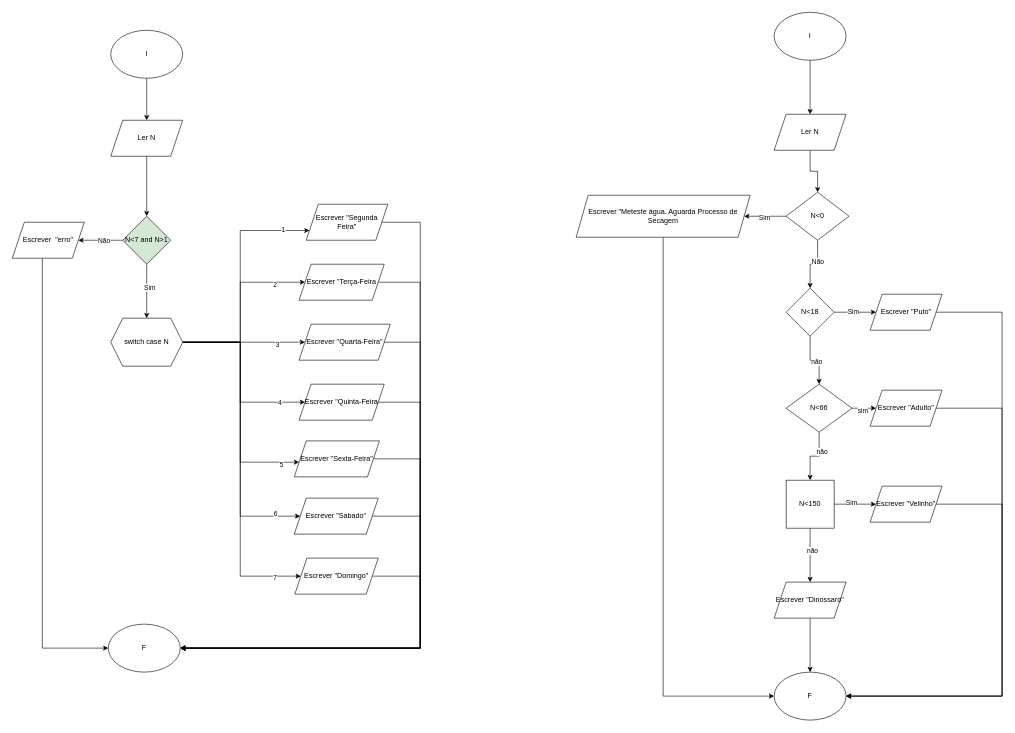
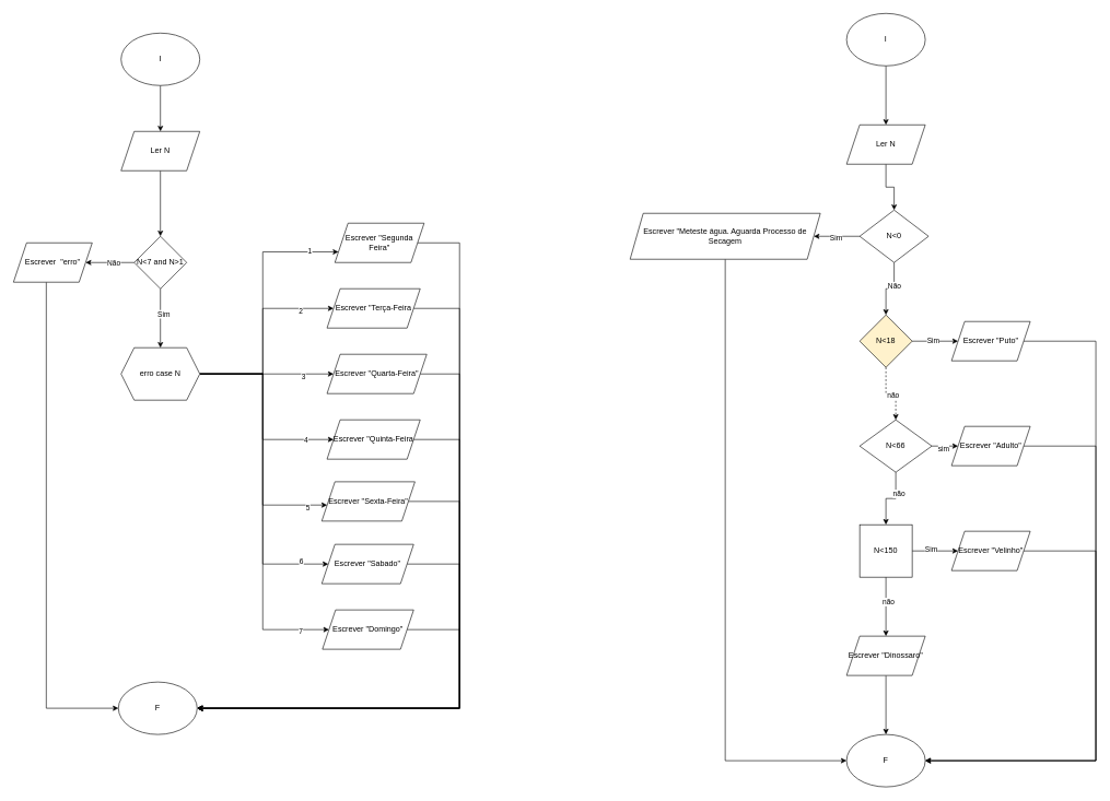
  <mxCell id="0" />
  <mxCell id="1" parent="0" />
  <mxCell id="2" value="" style="edgeStyle=orthogonalEdgeStyle;rounded=0;orthogonalLoop=1;jettySize=auto;html=1;" edge="1" parent="1" source="3" target="5"><mxGeometry relative="1" as="geometry" /></mxCell>
  <mxCell id="3" value="I" style="ellipse;whiteSpace=wrap;html=1;" vertex="1" parent="1"><mxGeometry x="184" y="50" width="120" height="80" as="geometry" /></mxCell>
  <mxCell id="4" style="edgeStyle=orthogonalEdgeStyle;rounded=0;orthogonalLoop=1;jettySize=auto;html=1;" edge="1" parent="1" source="5" target="39"><mxGeometry relative="1" as="geometry" /></mxCell>
  <mxCell id="5" value="Ler N" style="shape=parallelogram;perimeter=parallelogramPerimeter;whiteSpace=wrap;html=1;fixedSize=1;" vertex="1" parent="1"><mxGeometry x="184" y="200" width="120" height="60" as="geometry" /></mxCell>
  <mxCell id="6" value="" style="edgeStyle=orthogonalEdgeStyle;rounded=0;orthogonalLoop=1;jettySize=auto;html=1;entryX=0;entryY=0.75;entryDx=0;entryDy=0;" edge="1" parent="1" source="20" target="22"><mxGeometry relative="1" as="geometry"><mxPoint x="510" y="340" as="targetPoint" /><Array as="points"><mxPoint x="400" y="570" /><mxPoint x="400" y="384" /></Array></mxGeometry></mxCell>
  <mxCell id="7" value="1" style="edgeLabel;html=1;align=center;verticalAlign=middle;resizable=0;points=[];" vertex="1" connectable="0" parent="6"><mxGeometry x="0.779" y="1" relative="1" as="geometry"><mxPoint as="offset" /></mxGeometry></mxCell>
  <mxCell id="8" style="edgeStyle=orthogonalEdgeStyle;rounded=0;orthogonalLoop=1;jettySize=auto;html=1;" edge="1" parent="1" source="20" target="24"><mxGeometry relative="1" as="geometry"><Array as="points"><mxPoint x="400" y="570" /><mxPoint x="400" y="470" /></Array></mxGeometry></mxCell>
  <mxCell id="9" value="2" style="edgeLabel;html=1;align=center;verticalAlign=middle;resizable=0;points=[];" vertex="1" connectable="0" parent="8"><mxGeometry x="0.664" y="-4" relative="1" as="geometry"><mxPoint as="offset" /></mxGeometry></mxCell>
  <mxCell id="10" style="edgeStyle=orthogonalEdgeStyle;rounded=0;orthogonalLoop=1;jettySize=auto;html=1;" edge="1" parent="1" source="20" target="26"><mxGeometry relative="1" as="geometry" /></mxCell>
  <mxCell id="11" value="3" style="edgeLabel;html=1;align=center;verticalAlign=middle;resizable=0;points=[];" vertex="1" connectable="0" parent="10"><mxGeometry x="0.539" y="-4" relative="1" as="geometry"><mxPoint as="offset" /></mxGeometry></mxCell>
  <mxCell id="12" style="edgeStyle=orthogonalEdgeStyle;rounded=0;orthogonalLoop=1;jettySize=auto;html=1;entryX=0;entryY=0.5;entryDx=0;entryDy=0;" edge="1" parent="1" source="20" target="28"><mxGeometry relative="1" as="geometry"><Array as="points"><mxPoint x="400" y="570" /><mxPoint x="400" y="670" /></Array></mxGeometry></mxCell>
  <mxCell id="13" value="4" style="edgeLabel;html=1;align=center;verticalAlign=middle;resizable=0;points=[];" vertex="1" connectable="0" parent="12"><mxGeometry x="0.717" y="-1" relative="1" as="geometry"><mxPoint as="offset" /></mxGeometry></mxCell>
  <mxCell id="14" style="edgeStyle=orthogonalEdgeStyle;rounded=0;orthogonalLoop=1;jettySize=auto;html=1;" edge="1" parent="1" source="20" target="30"><mxGeometry relative="1" as="geometry"><Array as="points"><mxPoint x="400" y="570" /><mxPoint x="400" y="770" /></Array></mxGeometry></mxCell>
  <mxCell id="15" value="5" style="edgeLabel;html=1;align=center;verticalAlign=middle;resizable=0;points=[];" vertex="1" connectable="0" parent="14"><mxGeometry x="0.849" y="-3" relative="1" as="geometry"><mxPoint as="offset" /></mxGeometry></mxCell>
  <mxCell id="16" style="edgeStyle=orthogonalEdgeStyle;rounded=0;orthogonalLoop=1;jettySize=auto;html=1;" edge="1" parent="1" source="20" target="32"><mxGeometry relative="1" as="geometry"><Array as="points"><mxPoint x="400" y="570" /><mxPoint x="400" y="860" /></Array></mxGeometry></mxCell>
  <mxCell id="17" value="6" style="edgeLabel;html=1;align=center;verticalAlign=middle;resizable=0;points=[];" vertex="1" connectable="0" parent="16"><mxGeometry x="0.826" y="4" relative="1" as="geometry"><mxPoint as="offset" /></mxGeometry></mxCell>
  <mxCell id="18" style="edgeStyle=orthogonalEdgeStyle;rounded=0;orthogonalLoop=1;jettySize=auto;html=1;" edge="1" parent="1" source="20" target="34"><mxGeometry relative="1" as="geometry"><Array as="points"><mxPoint x="400" y="570" /><mxPoint x="400" y="960" /></Array></mxGeometry></mxCell>
  <mxCell id="19" value="7" style="edgeLabel;html=1;align=center;verticalAlign=middle;resizable=0;points=[];" vertex="1" connectable="0" parent="18"><mxGeometry x="0.85" y="-2" relative="1" as="geometry"><mxPoint as="offset" /></mxGeometry></mxCell>
- <mxCell id="20" value="switch case N" style="shape=hexagon;perimeter=hexagonPerimeter2;whiteSpace=wrap;html=1;fixedSize=1;" vertex="1" parent="1"><mxGeometry x="184" y="530" width="120" height="80" as="geometry" /></mxCell>
+ <mxCell id="20" value="erro case N" style="shape=hexagon;perimeter=hexagonPerimeter2;whiteSpace=wrap;html=1;fixedSize=1;" vertex="1" parent="1"><mxGeometry x="184" y="530" width="120" height="80" as="geometry" /></mxCell>
  <mxCell id="21" style="edgeStyle=orthogonalEdgeStyle;rounded=0;orthogonalLoop=1;jettySize=auto;html=1;" edge="1" parent="1" source="22" target="42"><mxGeometry relative="1" as="geometry"><Array as="points"><mxPoint x="700" y="370" /><mxPoint x="700" y="1080" /></Array></mxGeometry></mxCell>
  <mxCell id="22" value="Escrever &quot;Segunda Feira&quot;" style="shape=parallelogram;perimeter=parallelogramPerimeter;whiteSpace=wrap;html=1;fixedSize=1;" vertex="1" parent="1"><mxGeometry x="510" y="340" width="136" height="60" as="geometry" /></mxCell>
  <mxCell id="23" style="edgeStyle=orthogonalEdgeStyle;rounded=0;orthogonalLoop=1;jettySize=auto;html=1;" edge="1" parent="1" source="24" target="42"><mxGeometry relative="1" as="geometry"><Array as="points"><mxPoint x="700" y="470" /><mxPoint x="700" y="1080" /></Array></mxGeometry></mxCell>
  <mxCell id="24" value="Escrever &quot;Terça-Feira" style="shape=parallelogram;perimeter=parallelogramPerimeter;whiteSpace=wrap;html=1;fixedSize=1;" vertex="1" parent="1"><mxGeometry x="498" y="440" width="142" height="60" as="geometry" /></mxCell>
  <mxCell id="25" style="edgeStyle=orthogonalEdgeStyle;rounded=0;orthogonalLoop=1;jettySize=auto;html=1;" edge="1" parent="1" source="26" target="42"><mxGeometry relative="1" as="geometry"><Array as="points"><mxPoint x="700" y="570" /><mxPoint x="700" y="1080" /></Array></mxGeometry></mxCell>
  <mxCell id="26" value="Escrever &quot;Quarta-Feira&quot;" style="shape=parallelogram;perimeter=parallelogramPerimeter;whiteSpace=wrap;html=1;fixedSize=1;" vertex="1" parent="1"><mxGeometry x="498" y="540" width="152" height="60" as="geometry" /></mxCell>
  <mxCell id="27" style="edgeStyle=orthogonalEdgeStyle;rounded=0;orthogonalLoop=1;jettySize=auto;html=1;" edge="1" parent="1" source="28" target="42"><mxGeometry relative="1" as="geometry"><Array as="points"><mxPoint x="700" y="670" /><mxPoint x="700" y="1080" /></Array></mxGeometry></mxCell>
  <mxCell id="28" value="Escrever &quot;Quinta-Feira" style="shape=parallelogram;perimeter=parallelogramPerimeter;whiteSpace=wrap;html=1;fixedSize=1;" vertex="1" parent="1"><mxGeometry x="498" y="640" width="142" height="60" as="geometry" /></mxCell>
  <mxCell id="29" style="edgeStyle=orthogonalEdgeStyle;rounded=0;orthogonalLoop=1;jettySize=auto;html=1;" edge="1" parent="1" source="30" target="42"><mxGeometry relative="1" as="geometry"><Array as="points"><mxPoint x="700" y="765" /><mxPoint x="700" y="1080" /></Array></mxGeometry></mxCell>
  <mxCell id="30" value="Escrever &quot;Sexta-Feira&quot;" style="shape=parallelogram;perimeter=parallelogramPerimeter;whiteSpace=wrap;html=1;fixedSize=1;" vertex="1" parent="1"><mxGeometry x="490" y="734.5" width="142" height="60" as="geometry" /></mxCell>
  <mxCell id="31" style="edgeStyle=orthogonalEdgeStyle;rounded=0;orthogonalLoop=1;jettySize=auto;html=1;" edge="1" parent="1" source="32" target="42"><mxGeometry relative="1" as="geometry"><Array as="points"><mxPoint x="700" y="860" /><mxPoint x="700" y="1080" /></Array></mxGeometry></mxCell>
  <mxCell id="32" value="Escrever &quot;Sabado&quot;" style="shape=parallelogram;perimeter=parallelogramPerimeter;whiteSpace=wrap;html=1;fixedSize=1;" vertex="1" parent="1"><mxGeometry x="490" y="830" width="140" height="60" as="geometry" /></mxCell>
  <mxCell id="33" style="edgeStyle=orthogonalEdgeStyle;rounded=0;orthogonalLoop=1;jettySize=auto;html=1;" edge="1" parent="1" source="34" target="42"><mxGeometry relative="1" as="geometry"><Array as="points"><mxPoint x="700" y="960" /><mxPoint x="700" y="1080" /></Array></mxGeometry></mxCell>
  <mxCell id="34" value="Escrever &quot;Domingo&quot;" style="shape=parallelogram;perimeter=parallelogramPerimeter;whiteSpace=wrap;html=1;fixedSize=1;" vertex="1" parent="1"><mxGeometry x="491" y="930" width="139" height="60" as="geometry" /></mxCell>
  <mxCell id="35" style="edgeStyle=orthogonalEdgeStyle;rounded=0;orthogonalLoop=1;jettySize=auto;html=1;" edge="1" parent="1" source="39" target="20"><mxGeometry relative="1" as="geometry" /></mxCell>
  <mxCell id="36" value="Sim" style="edgeLabel;html=1;align=center;verticalAlign=middle;resizable=0;points=[];" vertex="1" connectable="0" parent="35"><mxGeometry x="-0.156" y="4" relative="1" as="geometry"><mxPoint as="offset" /></mxGeometry></mxCell>
  <mxCell id="37" style="edgeStyle=orthogonalEdgeStyle;rounded=0;orthogonalLoop=1;jettySize=auto;html=1;" edge="1" parent="1" source="39" target="41"><mxGeometry relative="1" as="geometry" /></mxCell>
  <mxCell id="38" value="Não" style="edgeLabel;html=1;align=center;verticalAlign=middle;resizable=0;points=[];" vertex="1" connectable="0" parent="37"><mxGeometry x="-0.135" relative="1" as="geometry"><mxPoint as="offset" /></mxGeometry></mxCell>
- <mxCell id="39" value="N&amp;lt;7 and N&amp;gt;1" style="rhombus;whiteSpace=wrap;html=1;fillColor=#d5e8d4;" vertex="1" parent="1"><mxGeometry x="204" y="360" width="80" height="80" as="geometry" /></mxCell>
+ <mxCell id="39" value="N&amp;lt;7 and N&amp;gt;1" style="rhombus;whiteSpace=wrap;html=1;" vertex="1" parent="1"><mxGeometry x="204" y="360" width="80" height="80" as="geometry" /></mxCell>
  <mxCell id="40" style="edgeStyle=orthogonalEdgeStyle;rounded=0;orthogonalLoop=1;jettySize=auto;html=1;" edge="1" parent="1" source="41" target="42"><mxGeometry relative="1" as="geometry"><mxPoint x="80" y="1131" as="targetPoint" /><Array as="points"><mxPoint x="70" y="1080" /></Array></mxGeometry></mxCell>
  <mxCell id="41" value="Escrever&amp;nbsp; &quot;erro&quot;" style="shape=parallelogram;perimeter=parallelogramPerimeter;whiteSpace=wrap;html=1;fixedSize=1;" vertex="1" parent="1"><mxGeometry x="20" y="370" width="120" height="60" as="geometry" /></mxCell>
  <mxCell id="42" value="F" style="ellipse;whiteSpace=wrap;html=1;" vertex="1" parent="1"><mxGeometry x="180" y="1040" width="120" height="80" as="geometry" /></mxCell>
  <mxCell id="43" value="" style="edgeStyle=orthogonalEdgeStyle;rounded=0;orthogonalLoop=1;jettySize=auto;html=1;" edge="1" parent="1" source="44" target="46"><mxGeometry relative="1" as="geometry" /></mxCell>
  <mxCell id="44" value="I" style="ellipse;whiteSpace=wrap;html=1;" vertex="1" parent="1"><mxGeometry x="1290" y="20" width="120" height="80" as="geometry" /></mxCell>
  <mxCell id="45" value="" style="edgeStyle=orthogonalEdgeStyle;rounded=0;orthogonalLoop=1;jettySize=auto;html=1;" edge="1" parent="1" source="46" target="51"><mxGeometry relative="1" as="geometry" /></mxCell>
  <mxCell id="46" value="Ler N" style="shape=parallelogram;perimeter=parallelogramPerimeter;whiteSpace=wrap;html=1;fixedSize=1;" vertex="1" parent="1"><mxGeometry x="1290" y="190" width="120" height="60" as="geometry" /></mxCell>
  <mxCell id="47" value="" style="edgeStyle=orthogonalEdgeStyle;rounded=0;orthogonalLoop=1;jettySize=auto;html=1;" edge="1" parent="1" source="51" target="53"><mxGeometry relative="1" as="geometry" /></mxCell>
  <mxCell id="48" value="Sim" style="edgeLabel;html=1;align=center;verticalAlign=middle;resizable=0;points=[];" vertex="1" connectable="0" parent="47"><mxGeometry x="0.063" y="2" relative="1" as="geometry"><mxPoint as="offset" /></mxGeometry></mxCell>
  <mxCell id="49" value="" style="edgeStyle=orthogonalEdgeStyle;rounded=0;orthogonalLoop=1;jettySize=auto;html=1;" edge="1" parent="1" source="51" target="58"><mxGeometry relative="1" as="geometry" /></mxCell>
  <mxCell id="50" value="Não" style="edgeLabel;html=1;align=center;verticalAlign=middle;resizable=0;points=[];" vertex="1" connectable="0" parent="49"><mxGeometry x="-0.176" y="-2" relative="1" as="geometry"><mxPoint x="2" y="-3" as="offset" /></mxGeometry></mxCell>
  <mxCell id="51" value="N&amp;lt;0" style="rhombus;whiteSpace=wrap;html=1;" vertex="1" parent="1"><mxGeometry x="1310" y="320" width="105" height="80" as="geometry" /></mxCell>
  <mxCell id="52" style="edgeStyle=orthogonalEdgeStyle;rounded=0;orthogonalLoop=1;jettySize=auto;html=1;" edge="1" parent="1" source="53" target="77"><mxGeometry relative="1" as="geometry"><Array as="points"><mxPoint x="1105" y="1160" /></Array></mxGeometry></mxCell>
  <mxCell id="53" value="Escrever &quot;Meteste água. Aguarda Processo de Secagem" style="shape=parallelogram;perimeter=parallelogramPerimeter;whiteSpace=wrap;html=1;fixedSize=1;" vertex="1" parent="1"><mxGeometry x="960" y="325" width="290" height="70" as="geometry" /></mxCell>
- <mxCell id="54" value="" style="edgeStyle=orthogonalEdgeStyle;rounded=0;orthogonalLoop=1;jettySize=auto;html=1;" edge="1" parent="1" source="58" target="63"><mxGeometry relative="1" as="geometry" /></mxCell>
+ <mxCell id="54" value="" style="edgeStyle=orthogonalEdgeStyle;rounded=0;orthogonalLoop=1;jettySize=auto;html=1;dashed=1;" edge="1" parent="1" source="58" target="63"><mxGeometry relative="1" as="geometry" /></mxCell>
  <mxCell id="55" value="não" style="edgeLabel;html=1;align=center;verticalAlign=middle;resizable=0;points=[];" vertex="1" connectable="0" parent="54"><mxGeometry x="0.063" y="-2" relative="1" as="geometry"><mxPoint as="offset" /></mxGeometry></mxCell>
  <mxCell id="56" value="" style="edgeStyle=orthogonalEdgeStyle;rounded=0;orthogonalLoop=1;jettySize=auto;html=1;" edge="1" parent="1" source="58" target="70"><mxGeometry relative="1" as="geometry" /></mxCell>
  <mxCell id="57" value="Sim" style="edgeLabel;html=1;align=center;verticalAlign=middle;resizable=0;points=[];" vertex="1" connectable="0" parent="56"><mxGeometry x="-0.101" y="2" relative="1" as="geometry"><mxPoint as="offset" /></mxGeometry></mxCell>
- <mxCell id="58" value="N&amp;lt;18" style="rhombus;whiteSpace=wrap;html=1;" vertex="1" parent="1"><mxGeometry x="1310" y="480" width="80" height="80" as="geometry" /></mxCell>
+ <mxCell id="58" value="N&amp;lt;18" style="rhombus;whiteSpace=wrap;html=1;fillColor=#fff2cc;" vertex="1" parent="1"><mxGeometry x="1310" y="480" width="80" height="80" as="geometry" /></mxCell>
  <mxCell id="59" value="" style="edgeStyle=orthogonalEdgeStyle;rounded=0;orthogonalLoop=1;jettySize=auto;html=1;" edge="1" parent="1" source="63" target="68"><mxGeometry relative="1" as="geometry" /></mxCell>
  <mxCell id="60" value="não" style="edgeLabel;html=1;align=center;verticalAlign=middle;resizable=0;points=[];" vertex="1" connectable="0" parent="59"><mxGeometry x="-0.328" y="4" relative="1" as="geometry"><mxPoint as="offset" /></mxGeometry></mxCell>
  <mxCell id="61" value="" style="edgeStyle=orthogonalEdgeStyle;rounded=0;orthogonalLoop=1;jettySize=auto;html=1;" edge="1" parent="1" source="63" target="72"><mxGeometry relative="1" as="geometry" /></mxCell>
  <mxCell id="62" value="sim" style="edgeLabel;html=1;align=center;verticalAlign=middle;resizable=0;points=[];" vertex="1" connectable="0" parent="61"><mxGeometry x="-0.225" y="3" relative="1" as="geometry"><mxPoint as="offset" /></mxGeometry></mxCell>
  <mxCell id="63" value="N&amp;lt;66" style="rhombus;whiteSpace=wrap;html=1;" vertex="1" parent="1"><mxGeometry x="1310" y="640" width="110" height="80" as="geometry" /></mxCell>
  <mxCell id="64" value="" style="edgeStyle=orthogonalEdgeStyle;rounded=0;orthogonalLoop=1;jettySize=auto;html=1;" edge="1" parent="1" source="68" target="74"><mxGeometry relative="1" as="geometry" /></mxCell>
  <mxCell id="65" value="Sim" style="edgeLabel;html=1;align=center;verticalAlign=middle;resizable=0;points=[];" vertex="1" connectable="0" parent="64"><mxGeometry x="-0.2" y="3" relative="1" as="geometry"><mxPoint as="offset" /></mxGeometry></mxCell>
  <mxCell id="66" value="" style="edgeStyle=orthogonalEdgeStyle;rounded=0;orthogonalLoop=1;jettySize=auto;html=1;" edge="1" parent="1" source="68" target="76"><mxGeometry relative="1" as="geometry" /></mxCell>
  <mxCell id="67" value="não" style="edgeLabel;html=1;align=center;verticalAlign=middle;resizable=0;points=[];" vertex="1" connectable="0" parent="66"><mxGeometry x="-0.171" y="3" relative="1" as="geometry"><mxPoint as="offset" /></mxGeometry></mxCell>
  <mxCell id="68" value="N&amp;lt;150" style="whiteSpace=wrap;html=1;rounded=0;" vertex="1" parent="1"><mxGeometry x="1310" y="800" width="80" height="80" as="geometry" /></mxCell>
  <mxCell id="69" style="edgeStyle=orthogonalEdgeStyle;rounded=0;orthogonalLoop=1;jettySize=auto;html=1;" edge="1" parent="1" source="70" target="77"><mxGeometry relative="1" as="geometry"><Array as="points"><mxPoint x="1670" y="520" /><mxPoint x="1670" y="1160" /></Array></mxGeometry></mxCell>
  <mxCell id="70" value="Escrever &quot;Puto&quot;" style="shape=parallelogram;perimeter=parallelogramPerimeter;whiteSpace=wrap;html=1;fixedSize=1;" vertex="1" parent="1"><mxGeometry x="1450" y="490" width="120" height="60" as="geometry" /></mxCell>
  <mxCell id="71" style="edgeStyle=orthogonalEdgeStyle;rounded=0;orthogonalLoop=1;jettySize=auto;html=1;" edge="1" parent="1" source="72" target="77"><mxGeometry relative="1" as="geometry"><Array as="points"><mxPoint x="1670" y="680" /><mxPoint x="1670" y="1160" /></Array></mxGeometry></mxCell>
  <mxCell id="72" value="Escrever &quot;Adulto&quot;" style="shape=parallelogram;perimeter=parallelogramPerimeter;whiteSpace=wrap;html=1;fixedSize=1;" vertex="1" parent="1"><mxGeometry x="1450" y="650" width="120" height="60" as="geometry" /></mxCell>
  <mxCell id="73" style="edgeStyle=orthogonalEdgeStyle;rounded=0;orthogonalLoop=1;jettySize=auto;html=1;" edge="1" parent="1" source="74" target="77"><mxGeometry relative="1" as="geometry"><Array as="points"><mxPoint x="1670" y="840" /><mxPoint x="1670" y="1160" /></Array></mxGeometry></mxCell>
  <mxCell id="74" value="Escrever &quot;Velinho&quot;" style="shape=parallelogram;perimeter=parallelogramPerimeter;whiteSpace=wrap;html=1;fixedSize=1;" vertex="1" parent="1"><mxGeometry x="1450" y="810" width="120" height="60" as="geometry" /></mxCell>
  <mxCell id="75" value="" style="edgeStyle=orthogonalEdgeStyle;rounded=0;orthogonalLoop=1;jettySize=auto;html=1;" edge="1" parent="1" source="76" target="77"><mxGeometry relative="1" as="geometry"><mxPoint x="1350" y="1100" as="targetPoint" /></mxGeometry></mxCell>
  <mxCell id="76" value="Escrever &quot;Dinossaro&quot;" style="shape=parallelogram;perimeter=parallelogramPerimeter;whiteSpace=wrap;html=1;fixedSize=1;" vertex="1" parent="1"><mxGeometry x="1290" y="970" width="120" height="60" as="geometry" /></mxCell>
  <mxCell id="77" value="F" style="ellipse;whiteSpace=wrap;html=1;" vertex="1" parent="1"><mxGeometry x="1290" y="1120" width="120" height="80" as="geometry" /></mxCell>
